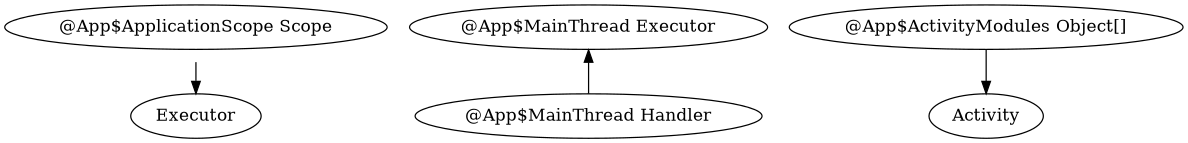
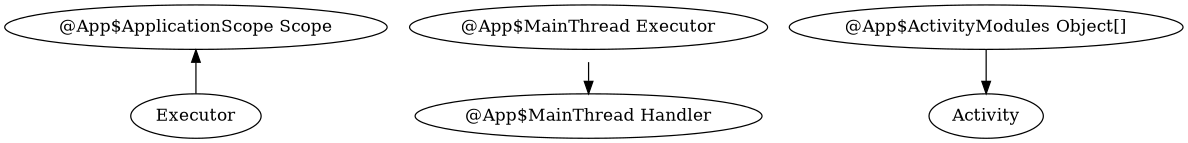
  digraph {
    concentrate=true
    n1 [label="@App$ApplicationScope Scope"]
    n2 [label=Executor]
    n3 [label="@App$MainThread Executor"]
    n4 [label="@App$MainThread Handler"]
    n5 [label="@App$ActivityModules Object[]"]
    Activity
-   n1 -> n2
-   n4 -> n3
+   n2 -> n1
+   n3 -> n4
    n5 -> Activity
  }
